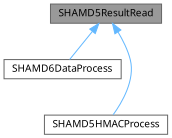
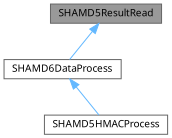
  digraph {
    fontname="Noto Sans"
    rankdir=TB
    node [color=grey40 fillcolor=white fontname="Noto Sans" fontsize=10 shape=box style=filled]
    edge [color=steelblue1 dir=back fontname="Noto Sans" fontsize=10 labelfontname=Helvetica labelfontsize=10 style=solid]
    n1 [color=gray40 fillcolor=grey60 fontcolor=black height=0.2 label=SHAMD5ResultRead width=0.4]
    n2 [height=0.2 label=SHAMD6DataProcess width=0.4]
    n3 [height=0.2 label=SHAMD5HMACProcess width=0.4]
    n1 -> n2
-   n1 -> n3
+   n2 -> n3
  }
